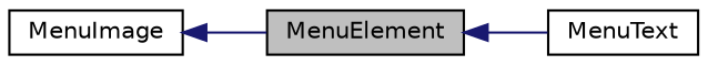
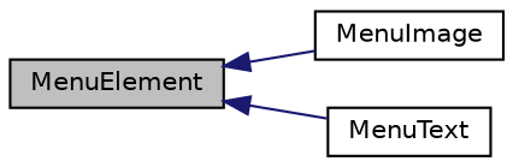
  digraph {
    rankdir=LR
    node [color=black fillcolor=white fontname=Helvetica fontsize=10 shape=record style=filled]
    edge [color=midnightblue dir=back fontname=Helvetica fontsize=10 labelfontname=Helvetica labelfontsize=10 style=solid]
    n1 [fillcolor=grey75 fontcolor=black height=0.2 label=MenuElement width=0.4]
    n2 [height=0.2 label=MenuImage width=0.4]
    n3 [height=0.2 label=MenuText width=0.4]
-   n2 -> n1
+   n1 -> n2
    n1 -> n3
  }
